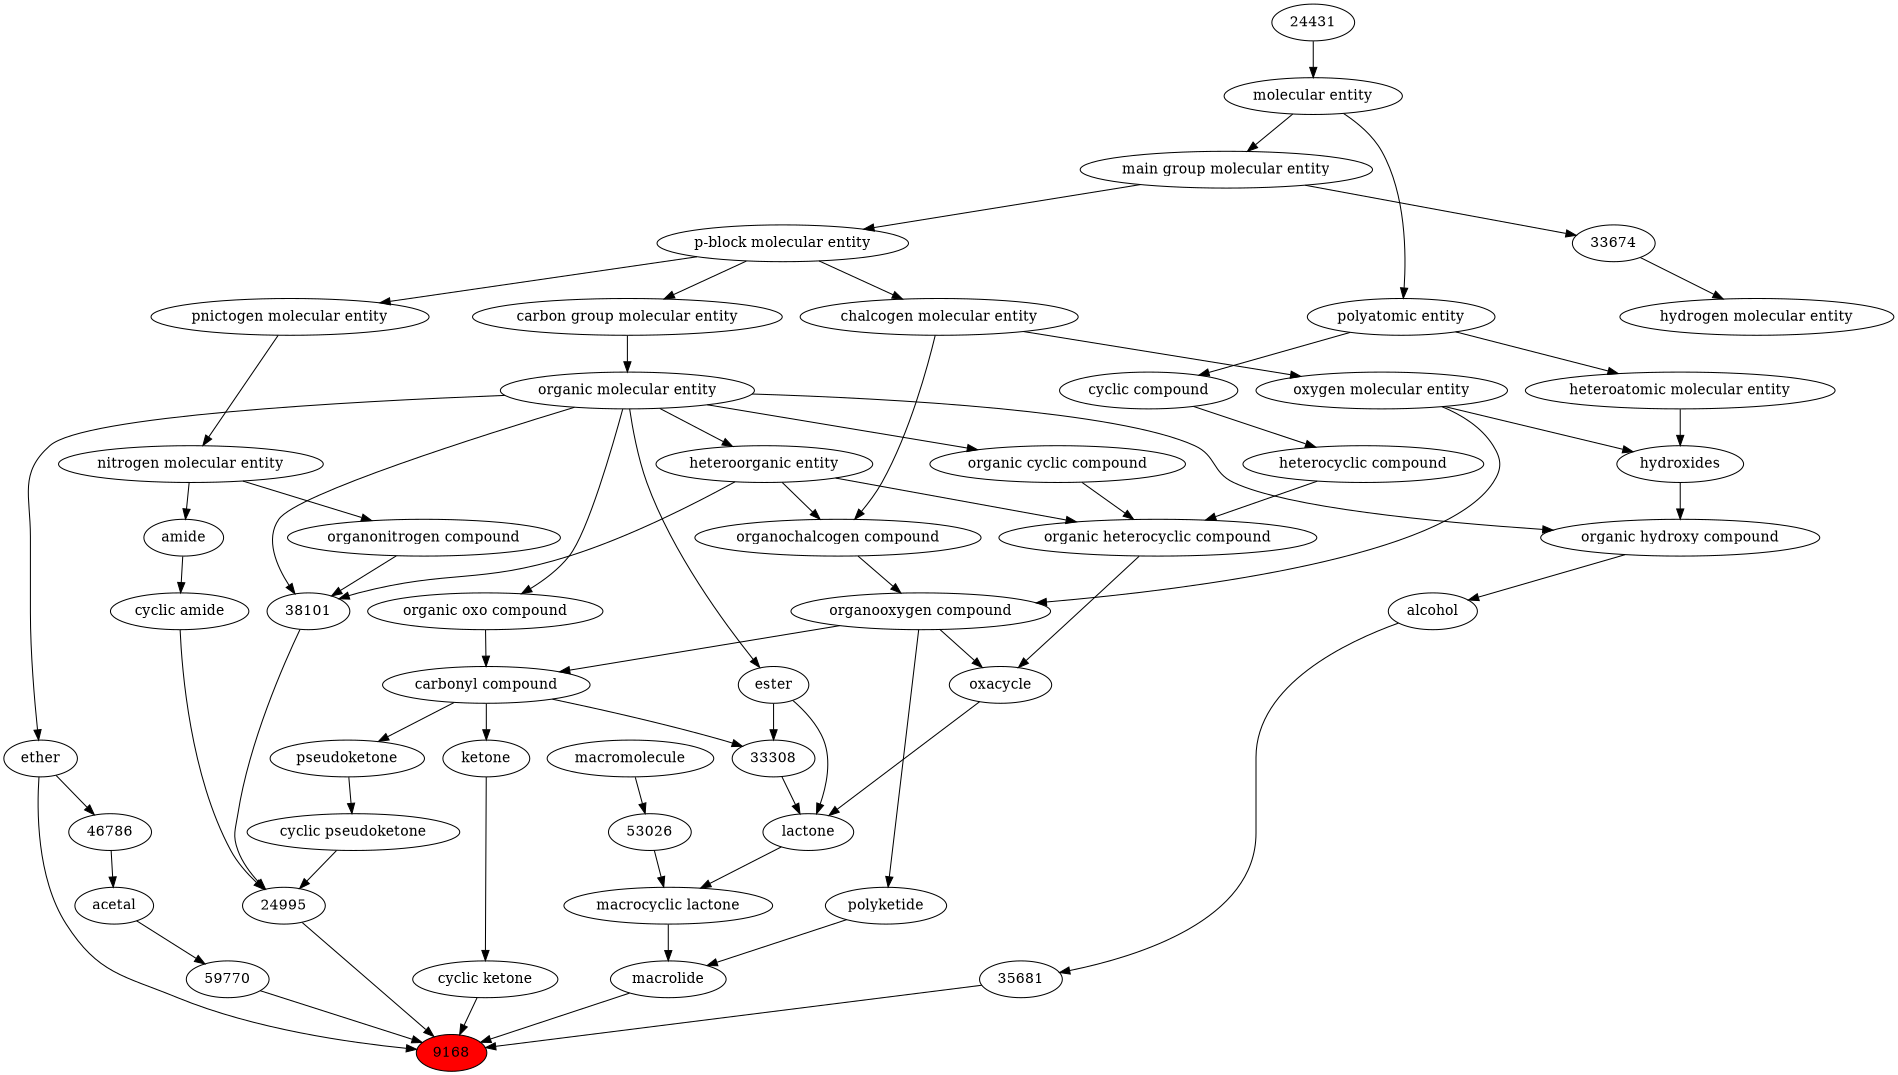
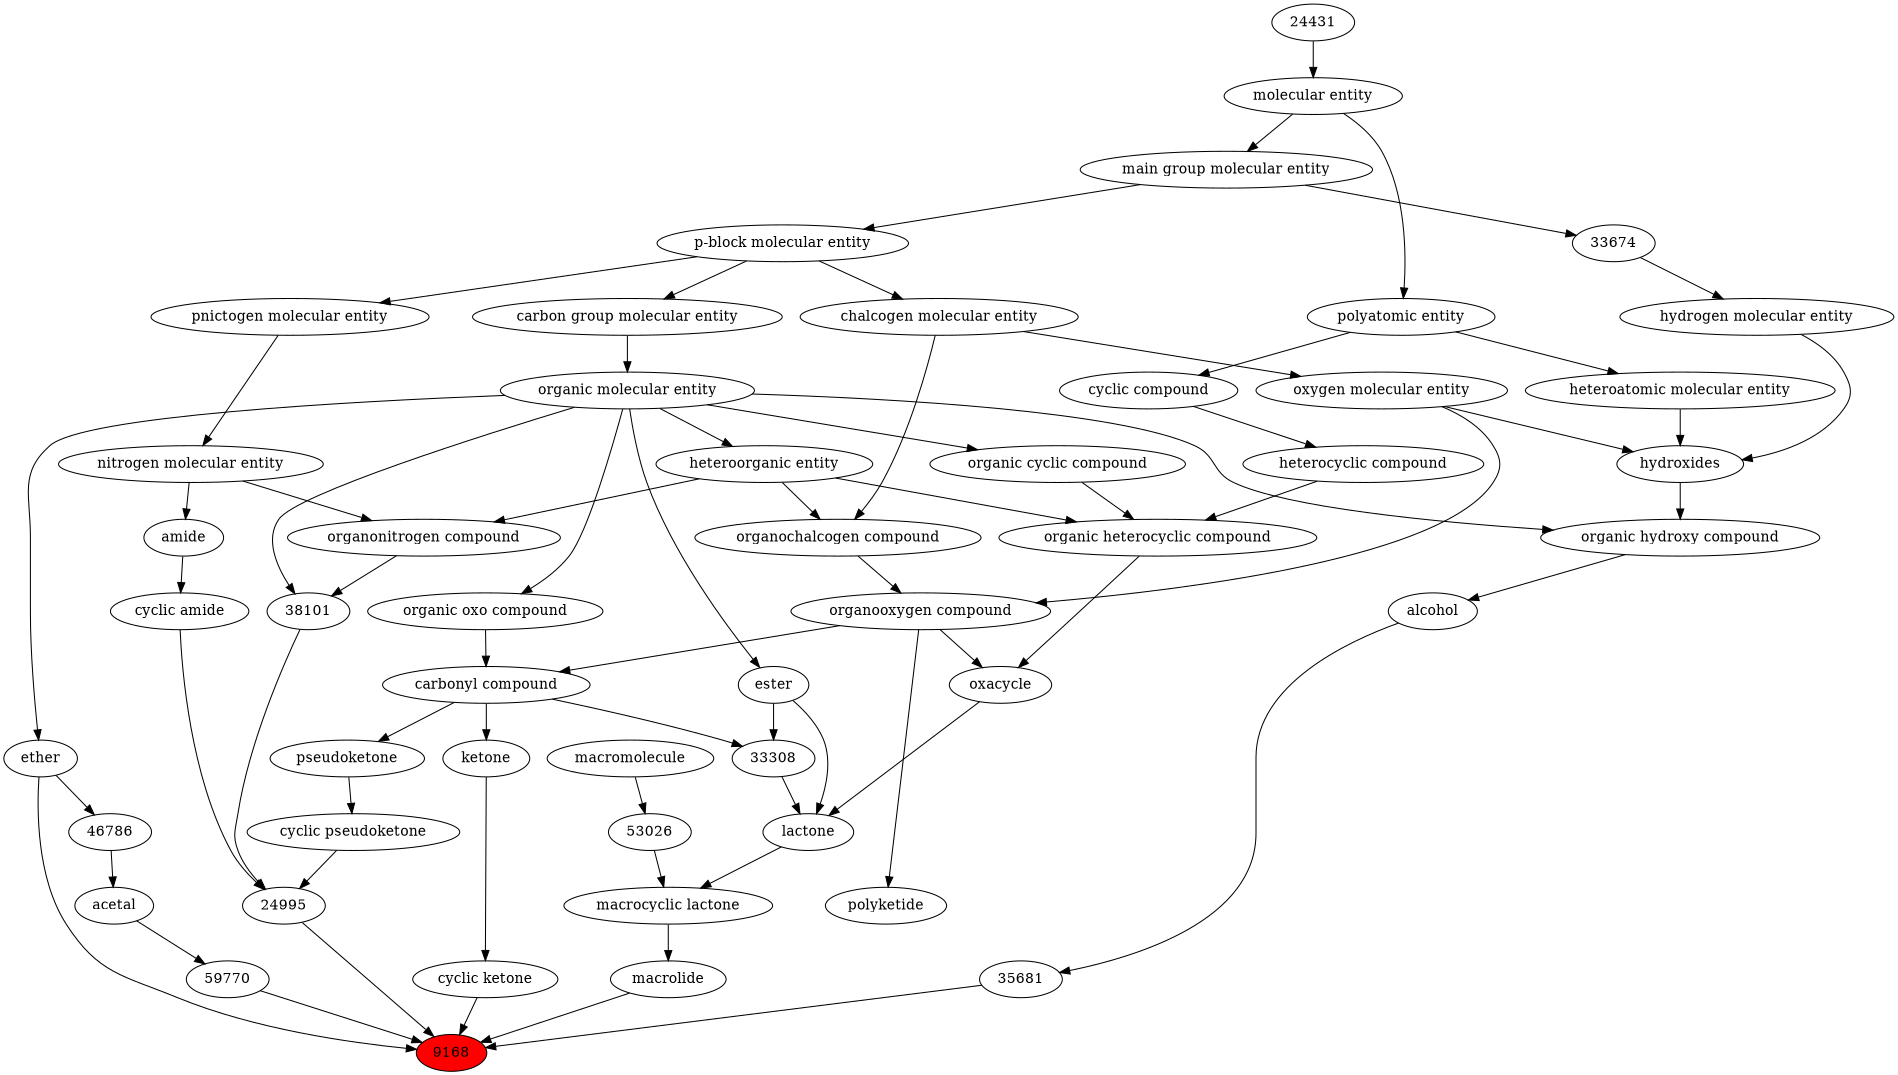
  digraph {
    n1 [fillcolor=red label=9168 style=filled]
    n2 [label=macrolide]
    n3 [label=59770]
    n4 [label="cyclic ketone"]
    n5 [label=ether]
    n6 [label=46786]
    n7 [label=acetal]
    n8 [label=24995]
    n9 [label=35681]
    n10 [label=polyketide]
    n11 [label="macrocyclic lactone"]
    n12 [label=ketone]
    n13 [label="organic molecular entity"]
    n14 [label="organic hydroxy compound"]
    n15 [label=ester]
    n16 [label="organic oxo compound"]
    n17 [label="heteroorganic entity"]
    n18 [label="organic cyclic compound"]
    n19 [label=38101]
    n20 [label=alcohol]
    n21 [label=lactone]
    n22 [label=33308]
    n23 [label="carbonyl compound"]
    n24 [label="organic heterocyclic compound"]
    n25 [label="organonitrogen compound"]
    n26 [label="organochalcogen compound"]
    n27 [label="cyclic pseudoketone"]
    n28 [label="cyclic amide"]
    n29 [label="organooxygen compound"]
    n30 [label=oxacycle]
    n31 [label=pseudoketone]
    n32 [label=53026]
    n33 [label="carbon group molecular entity"]
    n34 [label=amide]
    n35 [label="oxygen molecular entity"]
    n36 [label=hydroxides]
    n37 [label=macromolecule]
    n38 [label="p-block molecular entity"]
    n39 [label="chalcogen molecular entity"]
    n40 [label="pnictogen molecular entity"]
    n41 [label="nitrogen molecular entity"]
    n42 [label="heterocyclic compound"]
    n43 [label="polyatomic entity"]
    n44 [label="cyclic compound"]
    n45 [label="heteroatomic molecular entity"]
    n46 [label="main group molecular entity"]
    n47 [label=33674]
    n48 [label="hydrogen molecular entity"]
    n49 [label="molecular entity"]
    n50 [label=24431]
    n2 -> n1
    n3 -> n1
    n4 -> n1
    n5 -> n1
    n5 -> n6
    n6 -> n7
    n7 -> n3
    n8 -> n1
    n9 -> n1
-   n10 -> n2
    n11 -> n2
    n12 -> n4
    n13 -> n5
    n13 -> n14
    n13 -> n15
    n13 -> n16
    n13 -> n17
    n13 -> n18
    n13 -> n19
    n14 -> n20
    n15 -> n21
    n15 -> n22
    n16 -> n23
    n17 -> n24
-   n17 -> n19
+   n17 -> n25
    n17 -> n26
    n18 -> n24
    n19 -> n8
    n20 -> n9
    n21 -> n11
    n22 -> n21
    n23 -> n12
    n23 -> n22
    n23 -> n31
    n24 -> n30
    n25 -> n19
    n26 -> n29
    n27 -> n8
    n28 -> n8
    n29 -> n10
    n29 -> n23
    n29 -> n30
    n30 -> n21
    n31 -> n27
    n32 -> n11
    n33 -> n13
    n34 -> n28
    n35 -> n29
    n35 -> n36
    n36 -> n14
    n37 -> n32
    n38 -> n33
    n38 -> n39
    n38 -> n40
    n39 -> n26
    n39 -> n35
    n40 -> n41
    n41 -> n25
    n41 -> n34
    n42 -> n24
    n43 -> n44
    n43 -> n45
    n44 -> n42
    n45 -> n36
    n46 -> n38
    n46 -> n47
    n47 -> n48
+   n48 -> n36
    n49 -> n43
    n49 -> n46
    n50 -> n49
  }
